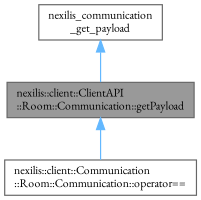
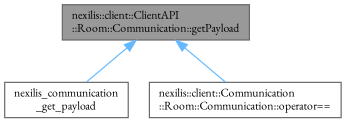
  digraph {
    fontname="EB Garamond"
    rankdir=TB
    node [color=grey40 fillcolor=white fontname="EB Garamond" fontsize=10 shape=box style=filled]
    edge [color=steelblue1 dir=back fontname="EB Garamond" fontsize=10 labelfontname=Helvetica labelfontsize=10 style=solid]
    n1 [color=gray40 fillcolor=grey60 fontcolor=black height=0.2 label="nexilis::client::ClientAPI\l::Room::Communication::getPayload" width=0.4]
    n2 [height=0.2 label="nexilis_communication\l_get_payload" width=0.4]
    n3 [height=0.2 label="nexilis::client::Communication\l::Room::Communication::operator==" width=0.4]
-   n2 -> n1
+   n1 -> n2
    n1 -> n3
  }
